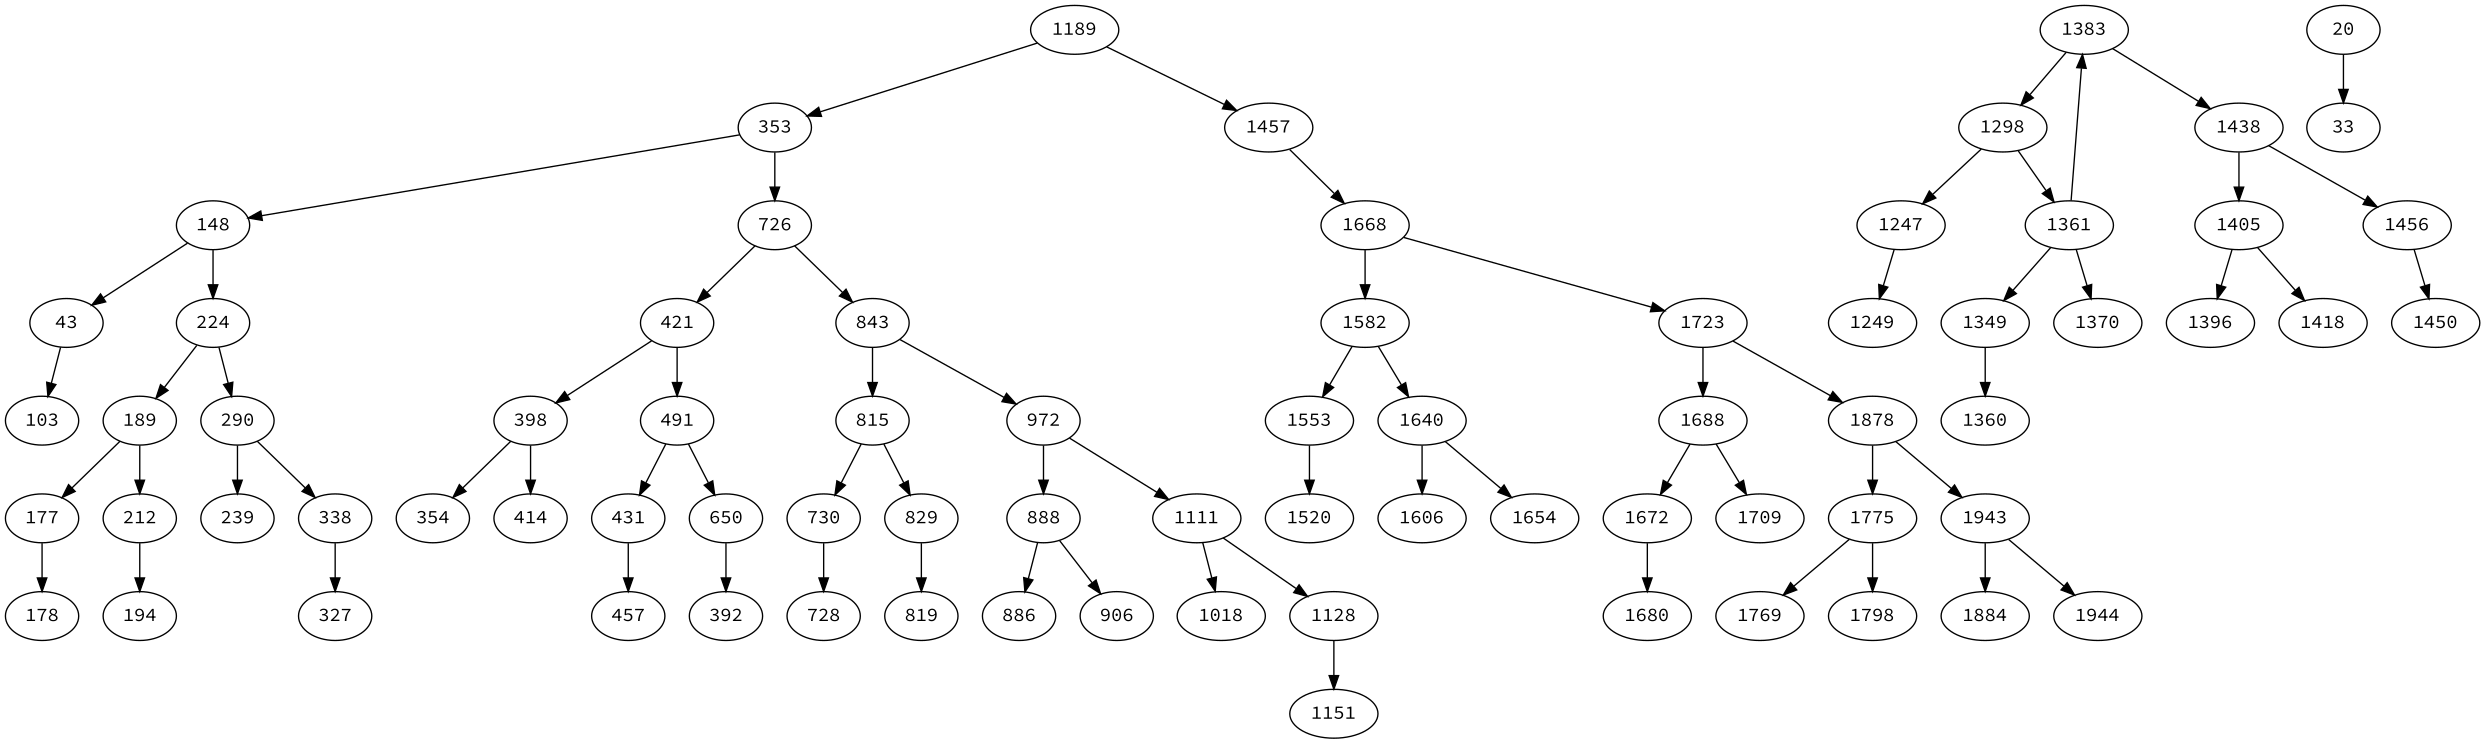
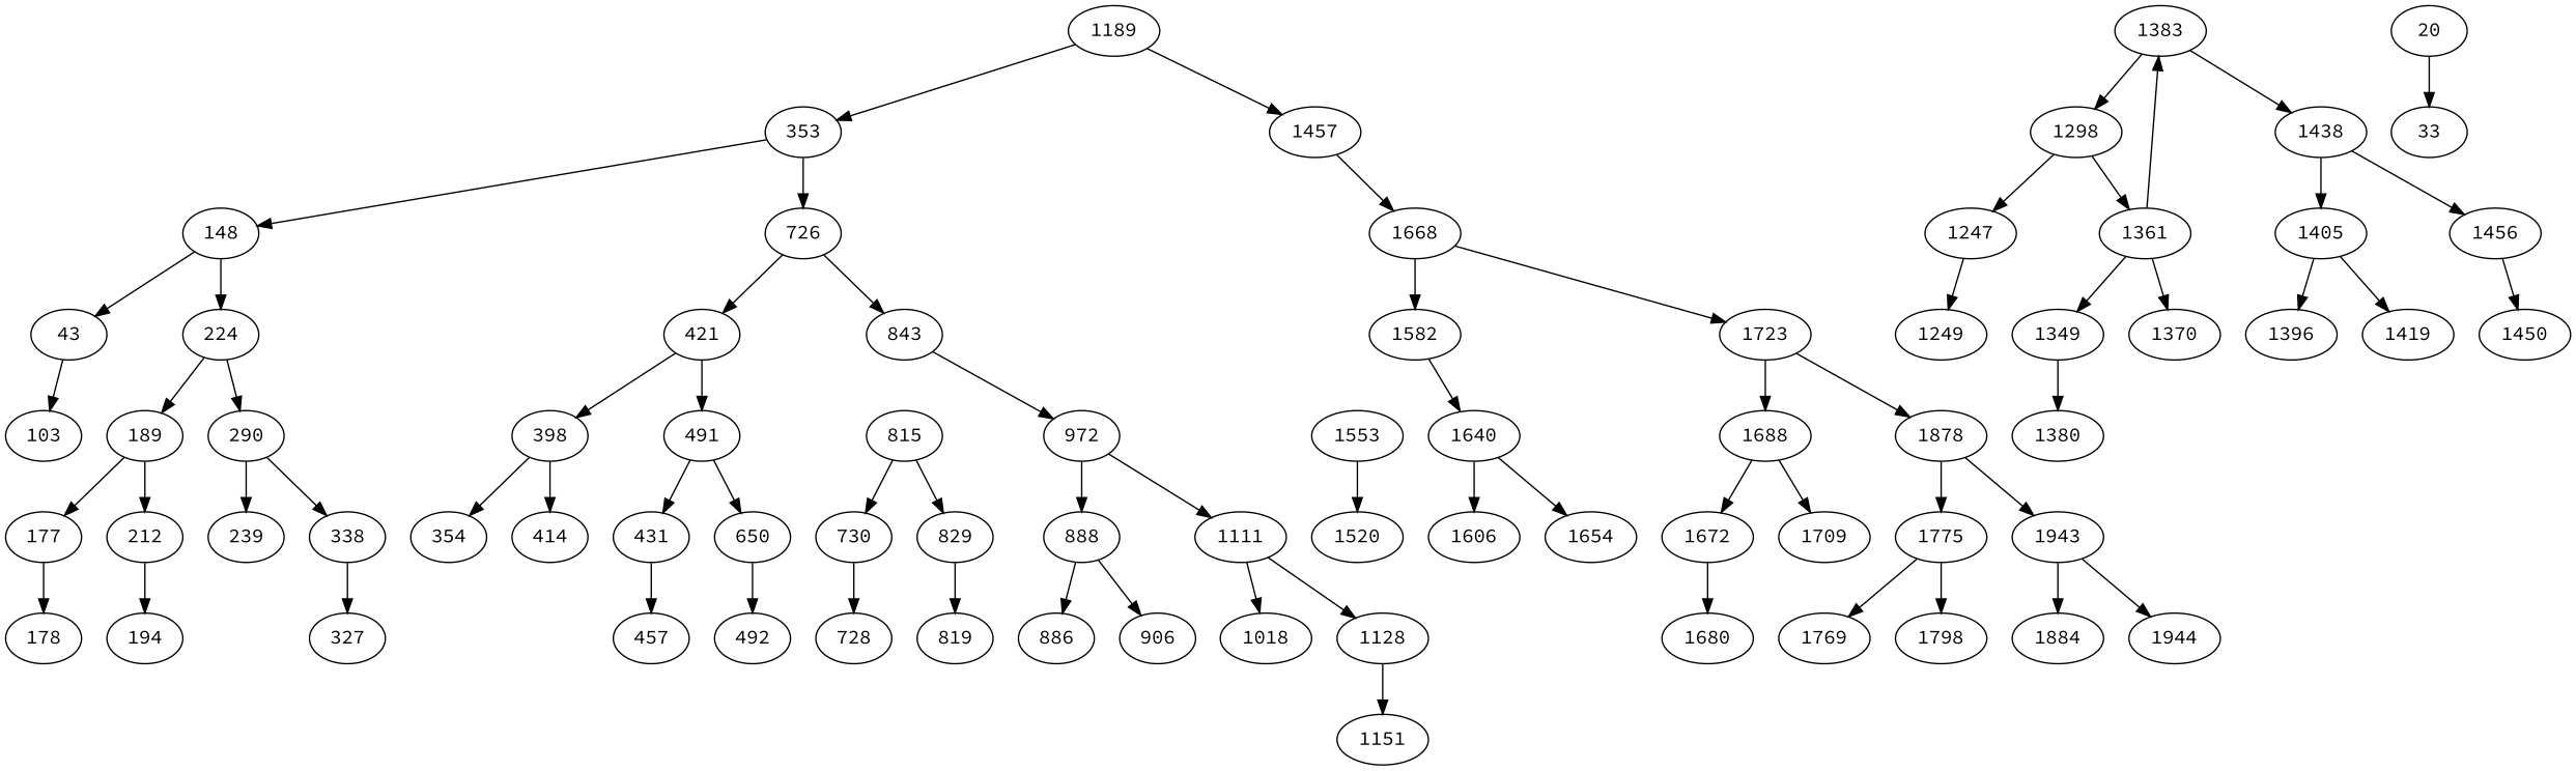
  digraph {
    fontname="Source Code Pro"
    node [fontname="Source Code Pro"]
    edge [fontname="Source Code Pro"]
    1189
    353
    1457
    148
    726
    1668
    43
    224
    421
    843
    1383
    1298
    1438
    1582
    1723
    103
    189
    290
    398
    491
    815
    972
    20
    33
    177
    212
    239
    338
    178
    194
    327
    354
    414
    431
    650
    730
    829
    888
    1111
    457
-   492 [label=392]
+   492
    728
    819
    886
    906
    1018
    1128
    1151
    1247
    1361
    1405
    1456
    1553
    1640
    1688
    1878
    n57 [label=1249]
    1349
    1370
    1396
-   1418
+   1418 [label=1419]
    1450
-   1360
+   1360 [label=1380]
    1520
    1606
    1654
    1672
    1709
    1775
    1943
    1680
    1769
    1798
    1884
    1944
    1189 -> 353
    1189 -> 1457
    353 -> 148
    353 -> 726
    1457 -> 1668
    148 -> 43
    148 -> 224
    726 -> 421
    726 -> 843
    1668 -> 1582
    1668 -> 1723
    43 -> 103
    224 -> 189
    224 -> 290
    421 -> 398
    421 -> 491
-   843 -> 815
    843 -> 972
    1383 -> 1298
    1383 -> 1438
    1298 -> 1247
    1298 -> 1361
    1438 -> 1405
    1438 -> 1456
-   1582 -> 1553
    1582 -> 1640
    1723 -> 1688
    1723 -> 1878
    189 -> 177
    189 -> 212
    290 -> 239
    290 -> 338
    398 -> 354
    398 -> 414
    491 -> 431
    491 -> 650
    815 -> 730
    815 -> 829
    972 -> 888
    972 -> 1111
    20 -> 33
    177 -> 178
    212 -> 194
    338 -> 327
    431 -> 457
    650 -> 492
    730 -> 728
    829 -> 819
    888 -> 886
    888 -> 906
    1111 -> 1018
    1111 -> 1128
    1128 -> 1151
    1247 -> n57
    1361 -> 1383
    1361 -> 1349
    1361 -> 1370
    1405 -> 1396
    1405 -> 1418
    1456 -> 1450
    1553 -> 1520
    1640 -> 1606
    1640 -> 1654
    1688 -> 1672
    1688 -> 1709
    1878 -> 1775
    1878 -> 1943
    1349 -> 1360
    1672 -> 1680
    1775 -> 1769
    1775 -> 1798
    1943 -> 1884
    1943 -> 1944
  }
